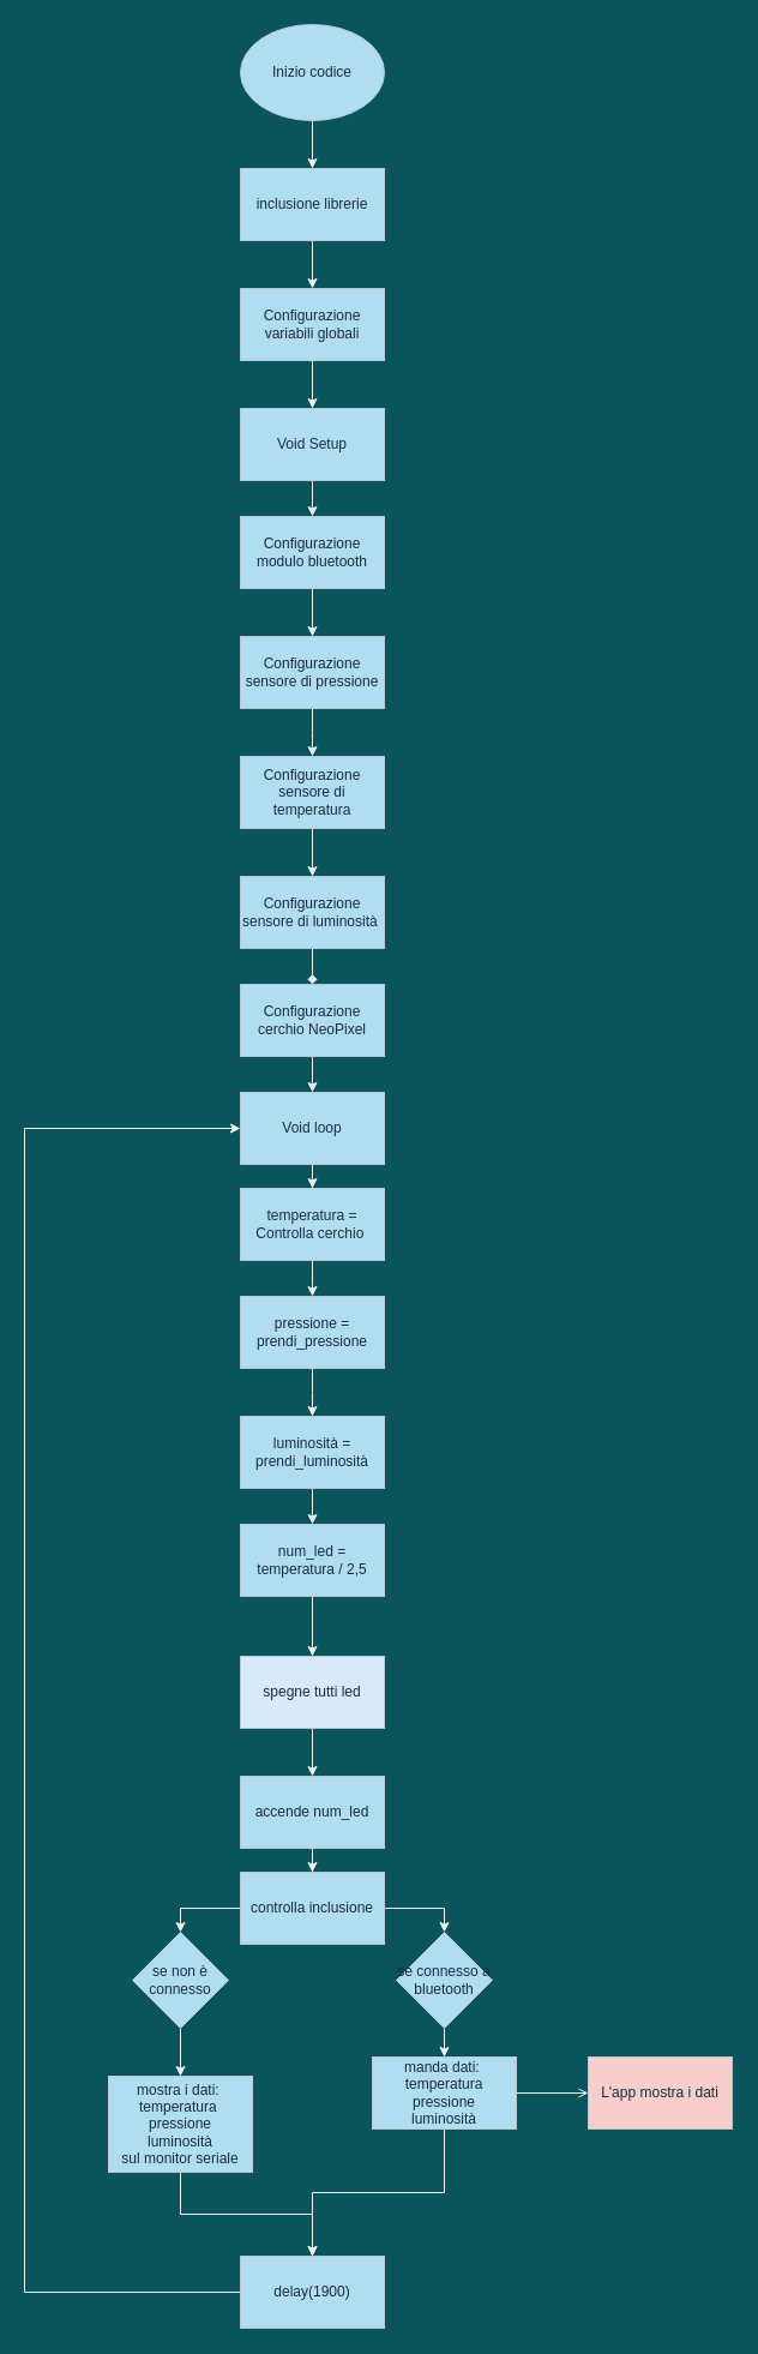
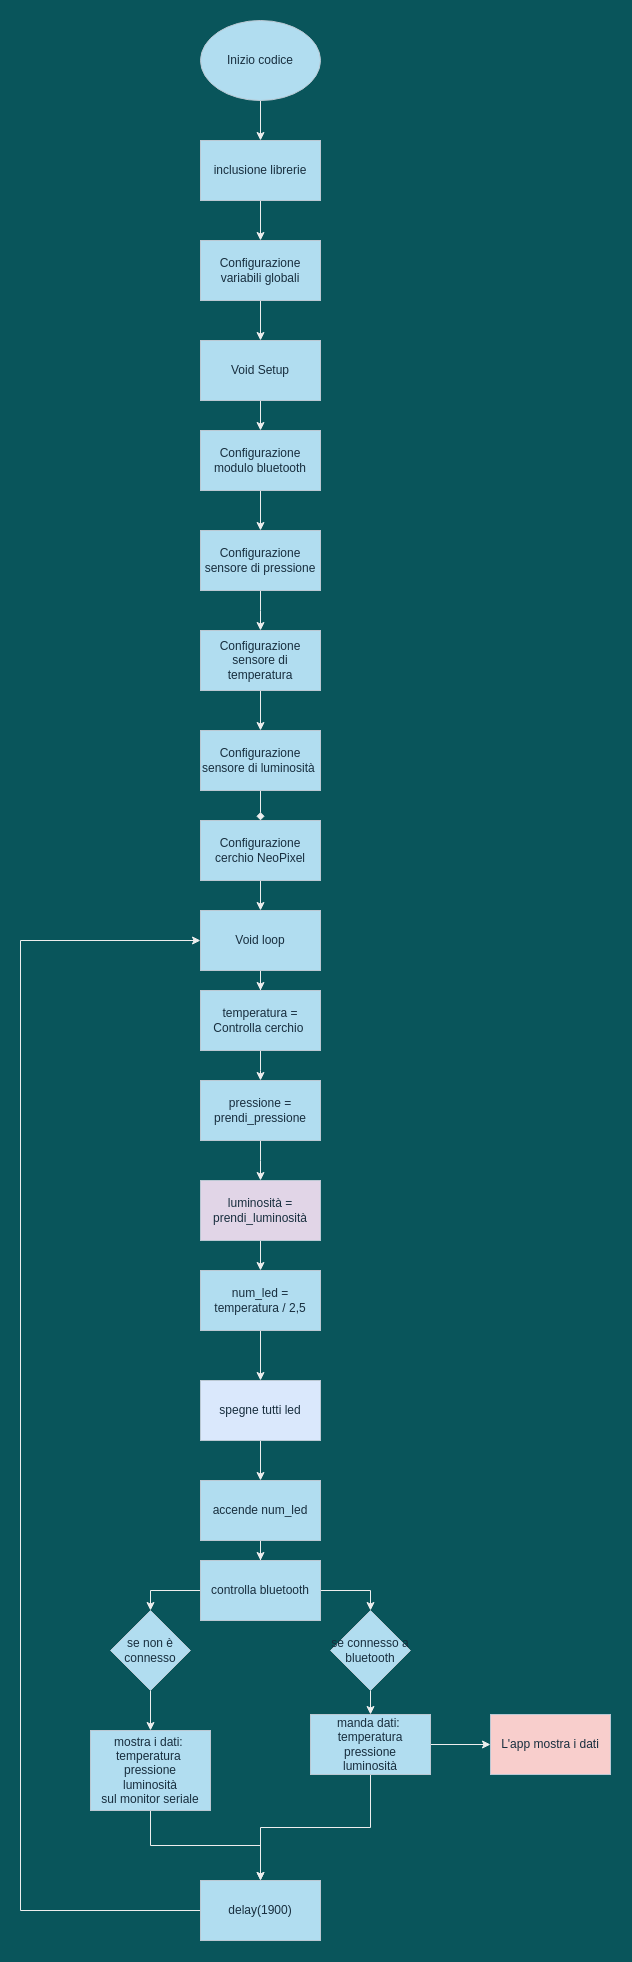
  <mxCell id="0" />
  <mxCell id="1" parent="0" />
  <mxCell id="2" style="edgeStyle=orthogonalEdgeStyle;rounded=0;orthogonalLoop=1;jettySize=auto;html=1;entryX=0.5;entryY=0;entryDx=0;entryDy=0;strokeColor=#EEEEEE;fontColor=#FFFFFF;labelBackgroundColor=#09555B;" edge="1" parent="1" source="3" target="7"><mxGeometry relative="1" as="geometry" /></mxCell>
  <mxCell id="3" value="Configurazione variabili globali" style="rounded=0;whiteSpace=wrap;html=1;fillColor=#B1DDF0;strokeColor=#BAC8D3;fontColor=#182E3E;" vertex="1" parent="1"><mxGeometry x="200" y="240" width="120" height="60" as="geometry" /></mxCell>
  <mxCell id="4" style="edgeStyle=orthogonalEdgeStyle;rounded=0;orthogonalLoop=1;jettySize=auto;html=1;entryX=0.5;entryY=0;entryDx=0;entryDy=0;strokeColor=#EEEEEE;fontColor=#FFFFFF;labelBackgroundColor=#09555B;" edge="1" parent="1" source="5" target="11"><mxGeometry relative="1" as="geometry" /></mxCell>
  <mxCell id="5" value="Inizio codice" style="ellipse;whiteSpace=wrap;html=1;fillColor=#B1DDF0;strokeColor=#BAC8D3;fontColor=#182E3E;" vertex="1" parent="1"><mxGeometry x="200" width="120" height="80" as="geometry" y="20" /></mxCell>
  <mxCell id="6" style="edgeStyle=orthogonalEdgeStyle;rounded=0;orthogonalLoop=1;jettySize=auto;html=1;entryX=0.5;entryY=0;entryDx=0;entryDy=0;strokeColor=#EEEEEE;fontColor=#FFFFFF;labelBackgroundColor=#09555B;" edge="1" parent="1" source="7" target="9"><mxGeometry relative="1" as="geometry" /></mxCell>
  <mxCell id="7" value="Void Setup" style="rounded=0;whiteSpace=wrap;html=1;fillColor=#B1DDF0;strokeColor=#BAC8D3;fontColor=#182E3E;" vertex="1" parent="1"><mxGeometry x="200" y="340" width="120" height="60" as="geometry" /></mxCell>
  <mxCell id="8" style="edgeStyle=orthogonalEdgeStyle;rounded=0;orthogonalLoop=1;jettySize=auto;html=1;entryX=0.5;entryY=0;entryDx=0;entryDy=0;strokeColor=#EEEEEE;fontColor=#FFFFFF;labelBackgroundColor=#09555B;" edge="1" parent="1" source="9" target="13"><mxGeometry relative="1" as="geometry" /></mxCell>
  <mxCell id="9" value="Configurazione modulo bluetooth" style="rounded=0;whiteSpace=wrap;html=1;fillColor=#B1DDF0;strokeColor=#BAC8D3;fontColor=#182E3E;" vertex="1" parent="1"><mxGeometry x="200" y="430" width="120" height="60" as="geometry" /></mxCell>
  <mxCell id="10" style="edgeStyle=orthogonalEdgeStyle;rounded=0;orthogonalLoop=1;jettySize=auto;html=1;entryX=0.5;entryY=0;entryDx=0;entryDy=0;strokeColor=#EEEEEE;fontColor=#FFFFFF;labelBackgroundColor=#09555B;" edge="1" parent="1" source="11" target="3"><mxGeometry relative="1" as="geometry" /></mxCell>
  <mxCell id="11" value="inclusione librerie" style="rounded=0;whiteSpace=wrap;html=1;fillColor=#B1DDF0;strokeColor=#BAC8D3;fontColor=#182E3E;" vertex="1" parent="1"><mxGeometry x="200" y="140" width="120" height="60" as="geometry" /></mxCell>
  <mxCell id="12" style="edgeStyle=orthogonalEdgeStyle;rounded=0;orthogonalLoop=1;jettySize=auto;html=1;strokeColor=#EEEEEE;fontColor=#FFFFFF;labelBackgroundColor=#09555B;" edge="1" parent="1" source="13"><mxGeometry relative="1" as="geometry"><mxPoint x="260" y="630" as="targetPoint" /></mxGeometry></mxCell>
  <mxCell id="13" value="Configurazione sensore di pressione" style="rounded=0;whiteSpace=wrap;html=1;fillColor=#B1DDF0;strokeColor=#BAC8D3;fontColor=#182E3E;" vertex="1" parent="1"><mxGeometry x="200" y="530" width="120" height="60" as="geometry" /></mxCell>
  <mxCell id="14" style="edgeStyle=orthogonalEdgeStyle;rounded=0;orthogonalLoop=1;jettySize=auto;html=1;entryX=0.5;entryY=0;entryDx=0;entryDy=0;strokeColor=#EEEEEE;fontColor=#FFFFFF;labelBackgroundColor=#09555B;" edge="1" parent="1" source="15" target="17"><mxGeometry relative="1" as="geometry" /></mxCell>
  <mxCell id="15" value="Configurazione sensore di temperatura" style="rounded=0;whiteSpace=wrap;html=1;fillColor=#B1DDF0;strokeColor=#BAC8D3;fontColor=#182E3E;" vertex="1" parent="1"><mxGeometry x="200" y="630" width="120" height="60" as="geometry" /></mxCell>
  <mxCell id="16" style="edgeStyle=orthogonalEdgeStyle;rounded=0;orthogonalLoop=1;jettySize=auto;html=1;entryX=0.5;entryY=0;entryDx=0;entryDy=0;strokeColor=#EEEEEE;fontColor=#FFFFFF;labelBackgroundColor=#09555B;endArrow=diamond;" edge="1" parent="1" source="17" target="19"><mxGeometry relative="1" as="geometry" /></mxCell>
  <mxCell id="17" value="Configurazione sensore di luminosità&amp;nbsp;" style="rounded=0;whiteSpace=wrap;html=1;fillColor=#B1DDF0;strokeColor=#BAC8D3;fontColor=#182E3E;" vertex="1" parent="1"><mxGeometry x="200" y="730" width="120" height="60" as="geometry" /></mxCell>
  <mxCell id="18" style="edgeStyle=orthogonalEdgeStyle;rounded=0;orthogonalLoop=1;jettySize=auto;html=1;strokeColor=#EEEEEE;fontColor=#FFFFFF;labelBackgroundColor=#09555B;" edge="1" parent="1" source="19" target="21"><mxGeometry relative="1" as="geometry" /></mxCell>
  <mxCell id="19" value="Configurazione cerchio NeoPixel" style="rounded=0;whiteSpace=wrap;html=1;fillColor=#B1DDF0;strokeColor=#BAC8D3;fontColor=#182E3E;" vertex="1" parent="1"><mxGeometry x="200" y="820" width="120" height="60" as="geometry" /></mxCell>
  <mxCell id="20" style="edgeStyle=orthogonalEdgeStyle;rounded=0;orthogonalLoop=1;jettySize=auto;html=1;entryX=0.5;entryY=0;entryDx=0;entryDy=0;strokeColor=#EEEEEE;fontColor=#FFFFFF;labelBackgroundColor=#09555B;" edge="1" parent="1" source="21" target="23"><mxGeometry relative="1" as="geometry" /></mxCell>
  <mxCell id="21" value="Void loop" style="rounded=0;whiteSpace=wrap;html=1;fillColor=#B1DDF0;strokeColor=#BAC8D3;fontColor=#182E3E;" vertex="1" parent="1"><mxGeometry x="200" y="910" width="120" height="60" as="geometry" /></mxCell>
  <mxCell id="22" style="edgeStyle=orthogonalEdgeStyle;rounded=0;orthogonalLoop=1;jettySize=auto;html=1;entryX=0.5;entryY=0;entryDx=0;entryDy=0;strokeColor=#EEEEEE;fontColor=#FFFFFF;labelBackgroundColor=#09555B;" edge="1" parent="1" source="23"><mxGeometry relative="1" as="geometry"><mxPoint x="260" y="1080" as="targetPoint" /></mxGeometry></mxCell>
  <mxCell id="23" value="temperatura = Controlla cerchio&amp;nbsp;" style="rounded=0;whiteSpace=wrap;html=1;fillColor=#B1DDF0;strokeColor=#BAC8D3;fontColor=#182E3E;" vertex="1" parent="1"><mxGeometry x="200" y="990" width="120" height="60" as="geometry" /></mxCell>
  <mxCell id="24" style="edgeStyle=orthogonalEdgeStyle;rounded=0;orthogonalLoop=1;jettySize=auto;html=1;strokeColor=#EEEEEE;fontColor=#FFFFFF;labelBackgroundColor=#09555B;" edge="1" parent="1" source="25" target="27"><mxGeometry relative="1" as="geometry"><mxPoint x="260" y="1390" as="targetPoint" /></mxGeometry></mxCell>
  <mxCell id="25" value="num_led = temperatura / 2,5" style="rounded=0;whiteSpace=wrap;html=1;fillColor=#B1DDF0;strokeColor=#BAC8D3;fontColor=#182E3E;" vertex="1" parent="1"><mxGeometry x="200" y="1270" width="120" height="60" as="geometry" /></mxCell>
  <mxCell id="26" style="edgeStyle=orthogonalEdgeStyle;rounded=0;orthogonalLoop=1;jettySize=auto;html=1;entryX=0.5;entryY=0;entryDx=0;entryDy=0;strokeColor=#EEEEEE;fontColor=#FFFFFF;labelBackgroundColor=#09555B;" edge="1" parent="1" source="27" target="29"><mxGeometry relative="1" as="geometry" /></mxCell>
  <mxCell id="27" value="spegne tutti led" style="rounded=0;whiteSpace=wrap;html=1;fillColor=#dae8fc;strokeColor=#BAC8D3;fontColor=#182E3E;" vertex="1" parent="1"><mxGeometry x="200" y="1380" width="120" height="60" as="geometry" /></mxCell>
  <mxCell id="28" style="edgeStyle=orthogonalEdgeStyle;rounded=0;orthogonalLoop=1;jettySize=auto;html=1;strokeColor=#EEEEEE;fontColor=#FFFFFF;labelBackgroundColor=#09555B;" edge="1" parent="1" source="29" target="48"><mxGeometry relative="1" as="geometry"><mxPoint x="260" y="1590" as="targetPoint" /></mxGeometry></mxCell>
  <mxCell id="29" value="accende num_led" style="rounded=0;whiteSpace=wrap;html=1;fillColor=#B1DDF0;strokeColor=#BAC8D3;fontColor=#182E3E;" vertex="1" parent="1"><mxGeometry x="200" y="1480" width="120" height="60" as="geometry" /></mxCell>
  <mxCell id="30" style="edgeStyle=orthogonalEdgeStyle;rounded=0;orthogonalLoop=1;jettySize=auto;html=1;strokeColor=#EEEEEE;fontColor=#FFFFFF;labelBackgroundColor=#09555B;" edge="1" parent="1" source="31"><mxGeometry relative="1" as="geometry"><mxPoint x="260" y="1180" as="targetPoint" /></mxGeometry></mxCell>
  <mxCell id="31" value="pressione = prendi_pressione" style="rounded=0;whiteSpace=wrap;html=1;fillColor=#B1DDF0;strokeColor=#BAC8D3;fontColor=#182E3E;" vertex="1" parent="1"><mxGeometry x="200" y="1080" width="120" height="60" as="geometry" /></mxCell>
  <mxCell id="32" style="edgeStyle=orthogonalEdgeStyle;rounded=0;orthogonalLoop=1;jettySize=auto;html=1;strokeColor=#EEEEEE;fontColor=#FFFFFF;labelBackgroundColor=#09555B;" edge="1" parent="1" source="33" target="25"><mxGeometry relative="1" as="geometry" /></mxCell>
- <mxCell id="33" value="luminosità = prendi_luminosità" style="rounded=0;whiteSpace=wrap;html=1;fillColor=#B1DDF0;strokeColor=#BAC8D3;fontColor=#182E3E;" vertex="1" parent="1"><mxGeometry x="200" y="1180" width="120" height="60" as="geometry" /></mxCell>
+ <mxCell id="33" value="luminosità = prendi_luminosità" style="rounded=0;whiteSpace=wrap;html=1;fillColor=#e1d5e7;strokeColor=#BAC8D3;fontColor=#182E3E;" vertex="1" parent="1"><mxGeometry x="200" y="1180" width="120" height="60" as="geometry" /></mxCell>
  <mxCell id="34" style="edgeStyle=orthogonalEdgeStyle;rounded=0;orthogonalLoop=1;jettySize=auto;html=1;strokeColor=#EEEEEE;fontColor=#FFFFFF;labelBackgroundColor=#09555B;" edge="1" parent="1" source="35" target="40"><mxGeometry relative="1" as="geometry"><mxPoint x="370" y="1740" as="targetPoint" /></mxGeometry></mxCell>
  <mxCell id="35" value="se connesso a bluetooth" style="rhombus;whiteSpace=wrap;html=1;fillColor=#B1DDF0;strokeColor=#BAC8D3;fontColor=#182E3E;" vertex="1" parent="1"><mxGeometry x="330" y="1610" width="80" height="80" as="geometry" /></mxCell>
  <mxCell id="36" style="edgeStyle=orthogonalEdgeStyle;rounded=0;orthogonalLoop=1;jettySize=auto;html=1;strokeColor=#EEEEEE;fontColor=#FFFFFF;labelBackgroundColor=#09555B;" edge="1" parent="1" source="37" target="43"><mxGeometry relative="1" as="geometry"><mxPoint x="150" y="1730" as="targetPoint" /></mxGeometry></mxCell>
  <mxCell id="37" value="se non è connesso" style="rhombus;whiteSpace=wrap;html=1;fillColor=#B1DDF0;strokeColor=#BAC8D3;fontColor=#182E3E;" vertex="1" parent="1"><mxGeometry x="110" y="1610" width="80" height="80" as="geometry" /></mxCell>
- <mxCell id="38" style="edgeStyle=orthogonalEdgeStyle;rounded=0;orthogonalLoop=1;jettySize=auto;html=1;strokeColor=#EEEEEE;fontColor=#FFFFFF;labelBackgroundColor=#09555B;endArrow=open;" edge="1" parent="1" source="40" target="41"><mxGeometry relative="1" as="geometry"><mxPoint x="490" y="1744" as="targetPoint" /></mxGeometry></mxCell>
+ <mxCell id="38" style="edgeStyle=orthogonalEdgeStyle;rounded=0;orthogonalLoop=1;jettySize=auto;html=1;strokeColor=#EEEEEE;fontColor=#FFFFFF;labelBackgroundColor=#09555B;" edge="1" parent="1" source="40" target="41"><mxGeometry relative="1" as="geometry"><mxPoint x="490" y="1744" as="targetPoint" /></mxGeometry></mxCell>
  <mxCell id="39" style="edgeStyle=orthogonalEdgeStyle;rounded=0;orthogonalLoop=1;jettySize=auto;html=1;entryX=0.5;entryY=0;entryDx=0;entryDy=0;strokeColor=#EEEEEE;fontColor=#FFFFFF;labelBackgroundColor=#09555B;" edge="1" parent="1" source="40" target="45"><mxGeometry relative="1" as="geometry" /></mxCell>
  <mxCell id="40" value="manda dati:&amp;nbsp;&lt;br&gt;temperatura&lt;br&gt;pressione&lt;br&gt;luminosità" style="rounded=0;whiteSpace=wrap;html=1;fillColor=#B1DDF0;strokeColor=#BAC8D3;fontColor=#182E3E;" vertex="1" parent="1"><mxGeometry x="310" y="1714" width="120" height="60" as="geometry" /></mxCell>
  <mxCell id="41" value="L'app mostra i dati" style="rounded=0;whiteSpace=wrap;html=1;fillColor=#f8cecc;strokeColor=#BAC8D3;fontColor=#182E3E;" vertex="1" parent="1"><mxGeometry x="490" y="1714" width="120" height="60" as="geometry" /></mxCell>
  <mxCell id="42" style="edgeStyle=orthogonalEdgeStyle;rounded=0;orthogonalLoop=1;jettySize=auto;html=1;strokeColor=#EEEEEE;fontColor=#FFFFFF;labelBackgroundColor=#09555B;" edge="1" parent="1" source="43" target="45"><mxGeometry relative="1" as="geometry" /></mxCell>
  <mxCell id="43" value="mostra i dati:&amp;nbsp;&lt;br&gt;temperatura&amp;nbsp;&lt;br&gt;pressione&lt;br&gt;luminosità&lt;br&gt;sul monitor seriale" style="rounded=0;whiteSpace=wrap;html=1;fillColor=#B1DDF0;strokeColor=#BAC8D3;fontColor=#182E3E;" vertex="1" parent="1"><mxGeometry x="90" y="1730" width="120" height="80" as="geometry" /></mxCell>
  <mxCell id="44" style="edgeStyle=orthogonalEdgeStyle;rounded=0;orthogonalLoop=1;jettySize=auto;html=1;entryX=0;entryY=0.5;entryDx=0;entryDy=0;strokeColor=#EEEEEE;fontColor=#FFFFFF;labelBackgroundColor=#09555B;" edge="1" parent="1" source="45" target="21"><mxGeometry relative="1" as="geometry"><Array as="points"><mxPoint x="20" y="1910" /><mxPoint x="20" y="940" /></Array></mxGeometry></mxCell>
  <mxCell id="45" value="delay(1900)" style="rounded=0;whiteSpace=wrap;html=1;fillColor=#B1DDF0;strokeColor=#BAC8D3;fontColor=#182E3E;" vertex="1" parent="1"><mxGeometry x="200" y="1880" width="120" height="60" as="geometry" /></mxCell>
  <mxCell id="46" style="edgeStyle=orthogonalEdgeStyle;rounded=0;orthogonalLoop=1;jettySize=auto;html=1;entryX=0.5;entryY=0;entryDx=0;entryDy=0;strokeColor=#EEEEEE;fontColor=#FFFFFF;labelBackgroundColor=#09555B;" edge="1" parent="1" source="48" target="35"><mxGeometry relative="1" as="geometry" /></mxCell>
  <mxCell id="47" style="edgeStyle=orthogonalEdgeStyle;rounded=0;orthogonalLoop=1;jettySize=auto;html=1;entryX=0.5;entryY=0;entryDx=0;entryDy=0;strokeColor=#EEEEEE;fontColor=#FFFFFF;labelBackgroundColor=#09555B;" edge="1" parent="1" source="48" target="37"><mxGeometry relative="1" as="geometry" /></mxCell>
- <mxCell id="48" value="controlla inclusione" style="rounded=0;whiteSpace=wrap;html=1;fillColor=#B1DDF0;strokeColor=#BAC8D3;fontColor=#182E3E;" vertex="1" parent="1"><mxGeometry x="200" y="1560" width="120" height="60" as="geometry" /></mxCell>
+ <mxCell id="48" value="controlla bluetooth" style="rounded=0;whiteSpace=wrap;html=1;fillColor=#B1DDF0;strokeColor=#BAC8D3;fontColor=#182E3E;" vertex="1" parent="1"><mxGeometry x="200" y="1560" width="120" height="60" as="geometry" /></mxCell>
